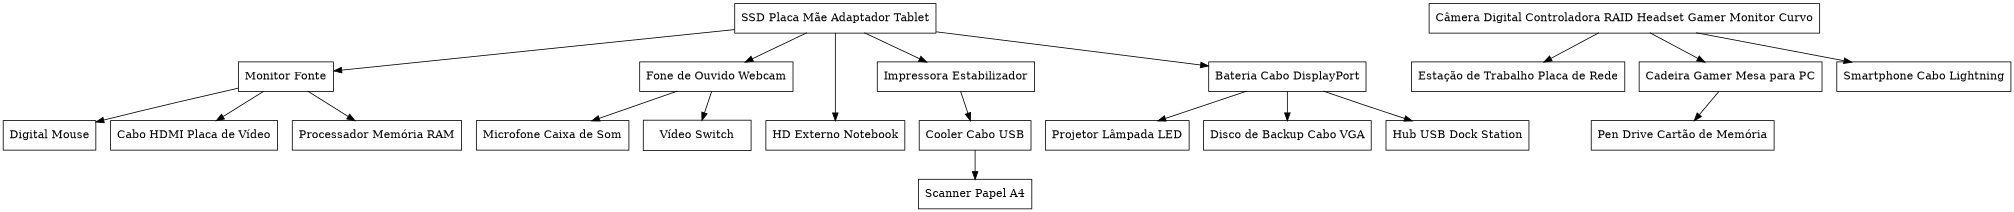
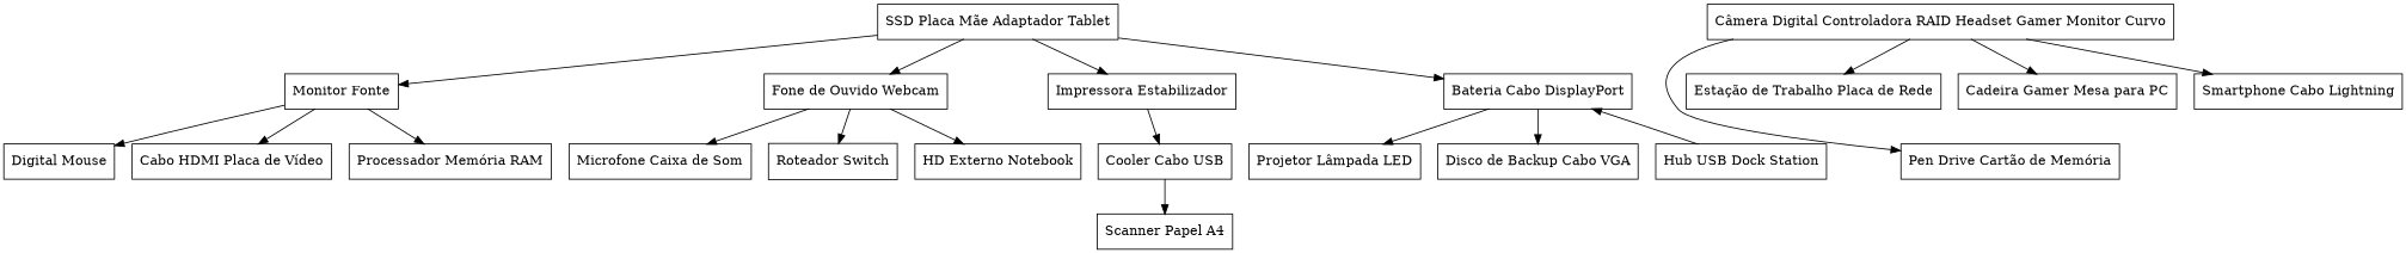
  digraph {
    node [shape=record]
    n1 [label="SSD Placa Mãe Adaptador Tablet "]
    n2 [label="Monitor Fonte "]
    n3 [label="Fone de Ouvido Webcam "]
    n4 [label="Impressora Estabilizador "]
    n5 [label="Bateria Cabo DisplayPort "]
    n6 [label="Digital Mouse"]
    n7 [label="Cabo HDMI Placa de Vídeo "]
    n8 [label="Processador Memória RAM "]
    n9 [label="HD Externo Notebook "]
    n10 [label="Microfone Caixa de Som "]
-   n11 [label="Vídeo Switch"]
+   n11 [label="Roteador Switch "]
    n12 [label="Cooler Cabo USB "]
    n13 [label="Projetor Lâmpada LED "]
    n14 [label="Disco de Backup Cabo VGA "]
    n15 [label="Hub USB Dock Station "]
    n16 [label="Câmera Digital Controladora RAID Headset Gamer Monitor Curvo "]
    n17 [label="Pen Drive Cartão de Memória "]
    n18 [label="Estação de Trabalho Placa de Rede "]
    n19 [label="Cadeira Gamer Mesa para PC "]
    n20 [label="Smartphone Cabo Lightning "]
    n21 [label="Scanner Papel A4 "]
    n1 -> n2
    n1 -> n3
    n1 -> n4
    n1 -> n5
    n2 -> n6
    n2 -> n7
    n2 -> n8
-   n1 -> n9
+   n3 -> n9
    n3 -> n10
    n3 -> n11
    n4 -> n12
    n5 -> n13
    n5 -> n14
-   n5 -> n15
+   n15 -> n5
    n12 -> n21
-   n19 -> n17
+   n16 -> n17
    n16 -> n18
    n16 -> n19
    n16 -> n20
  }
